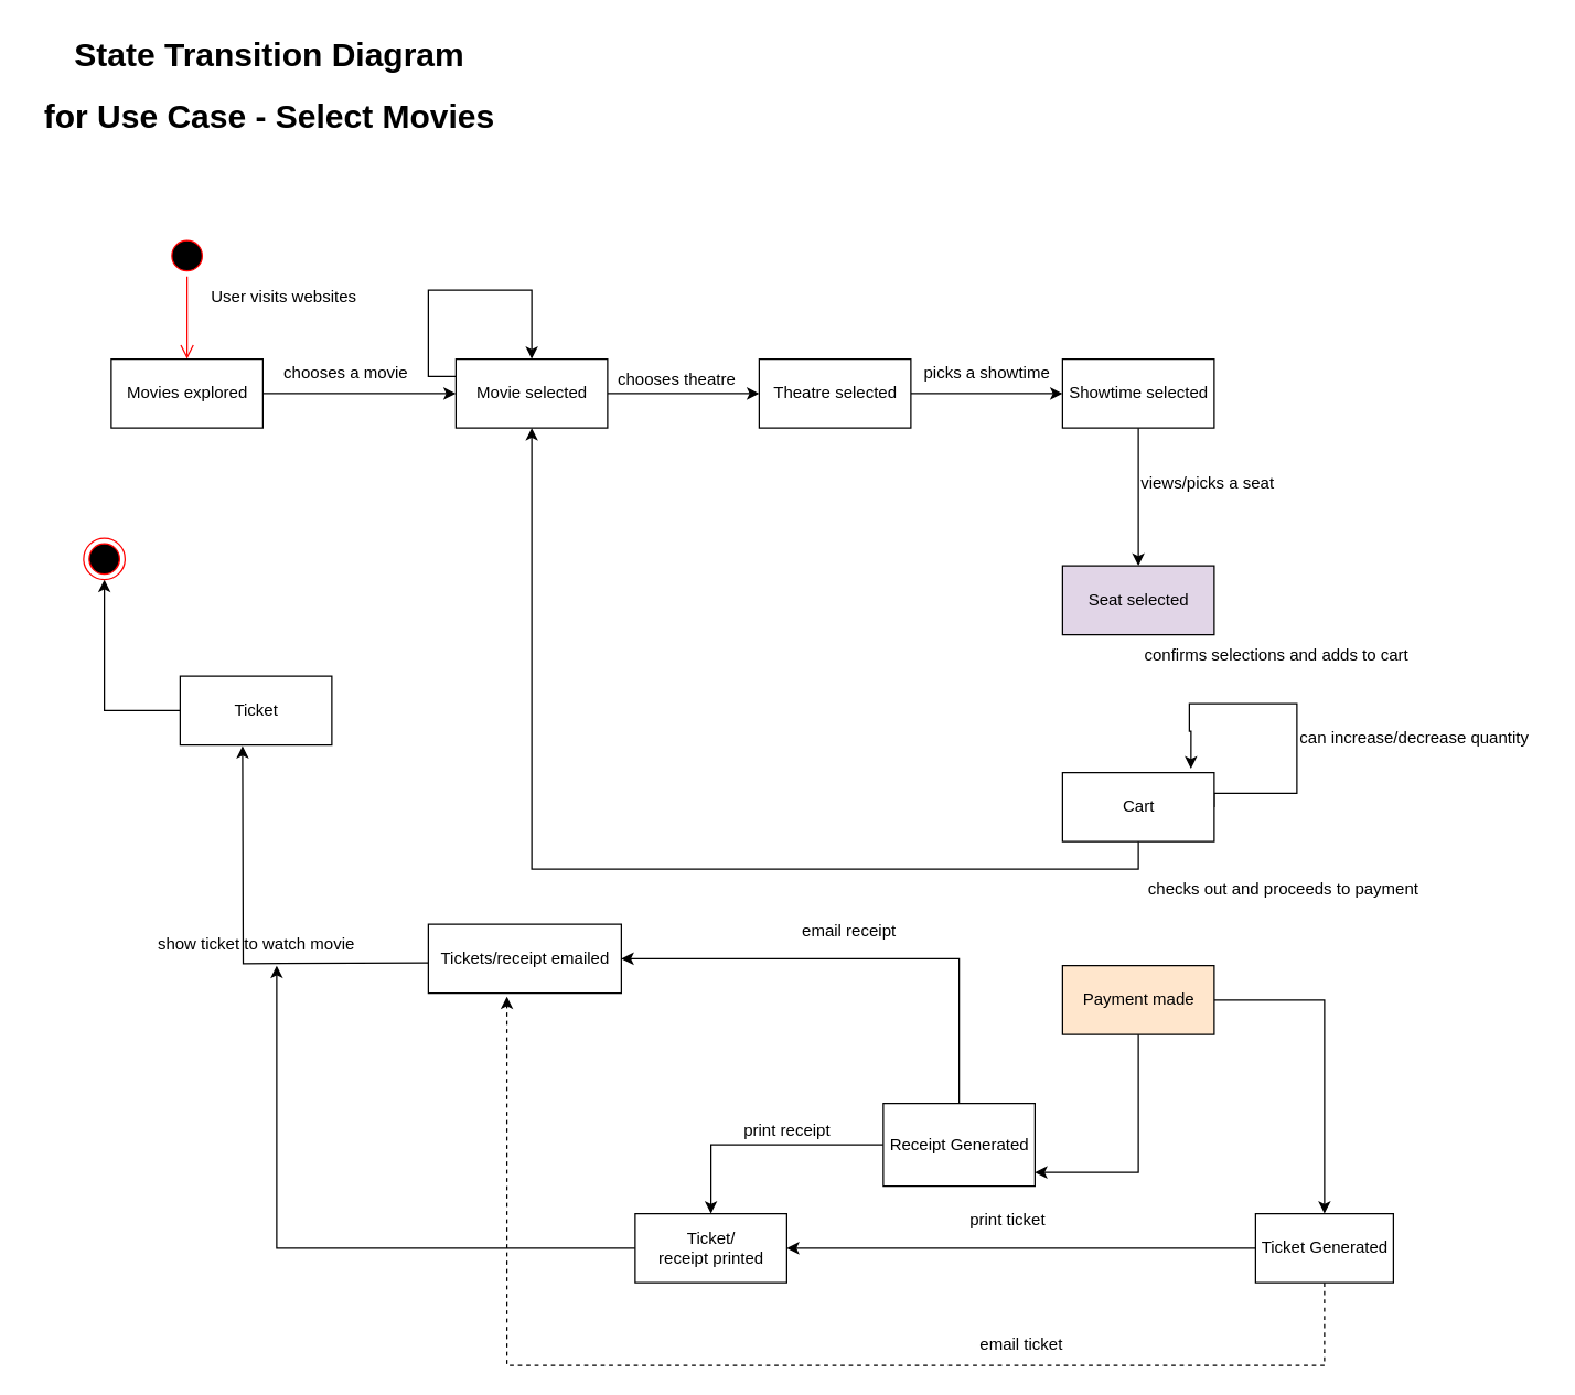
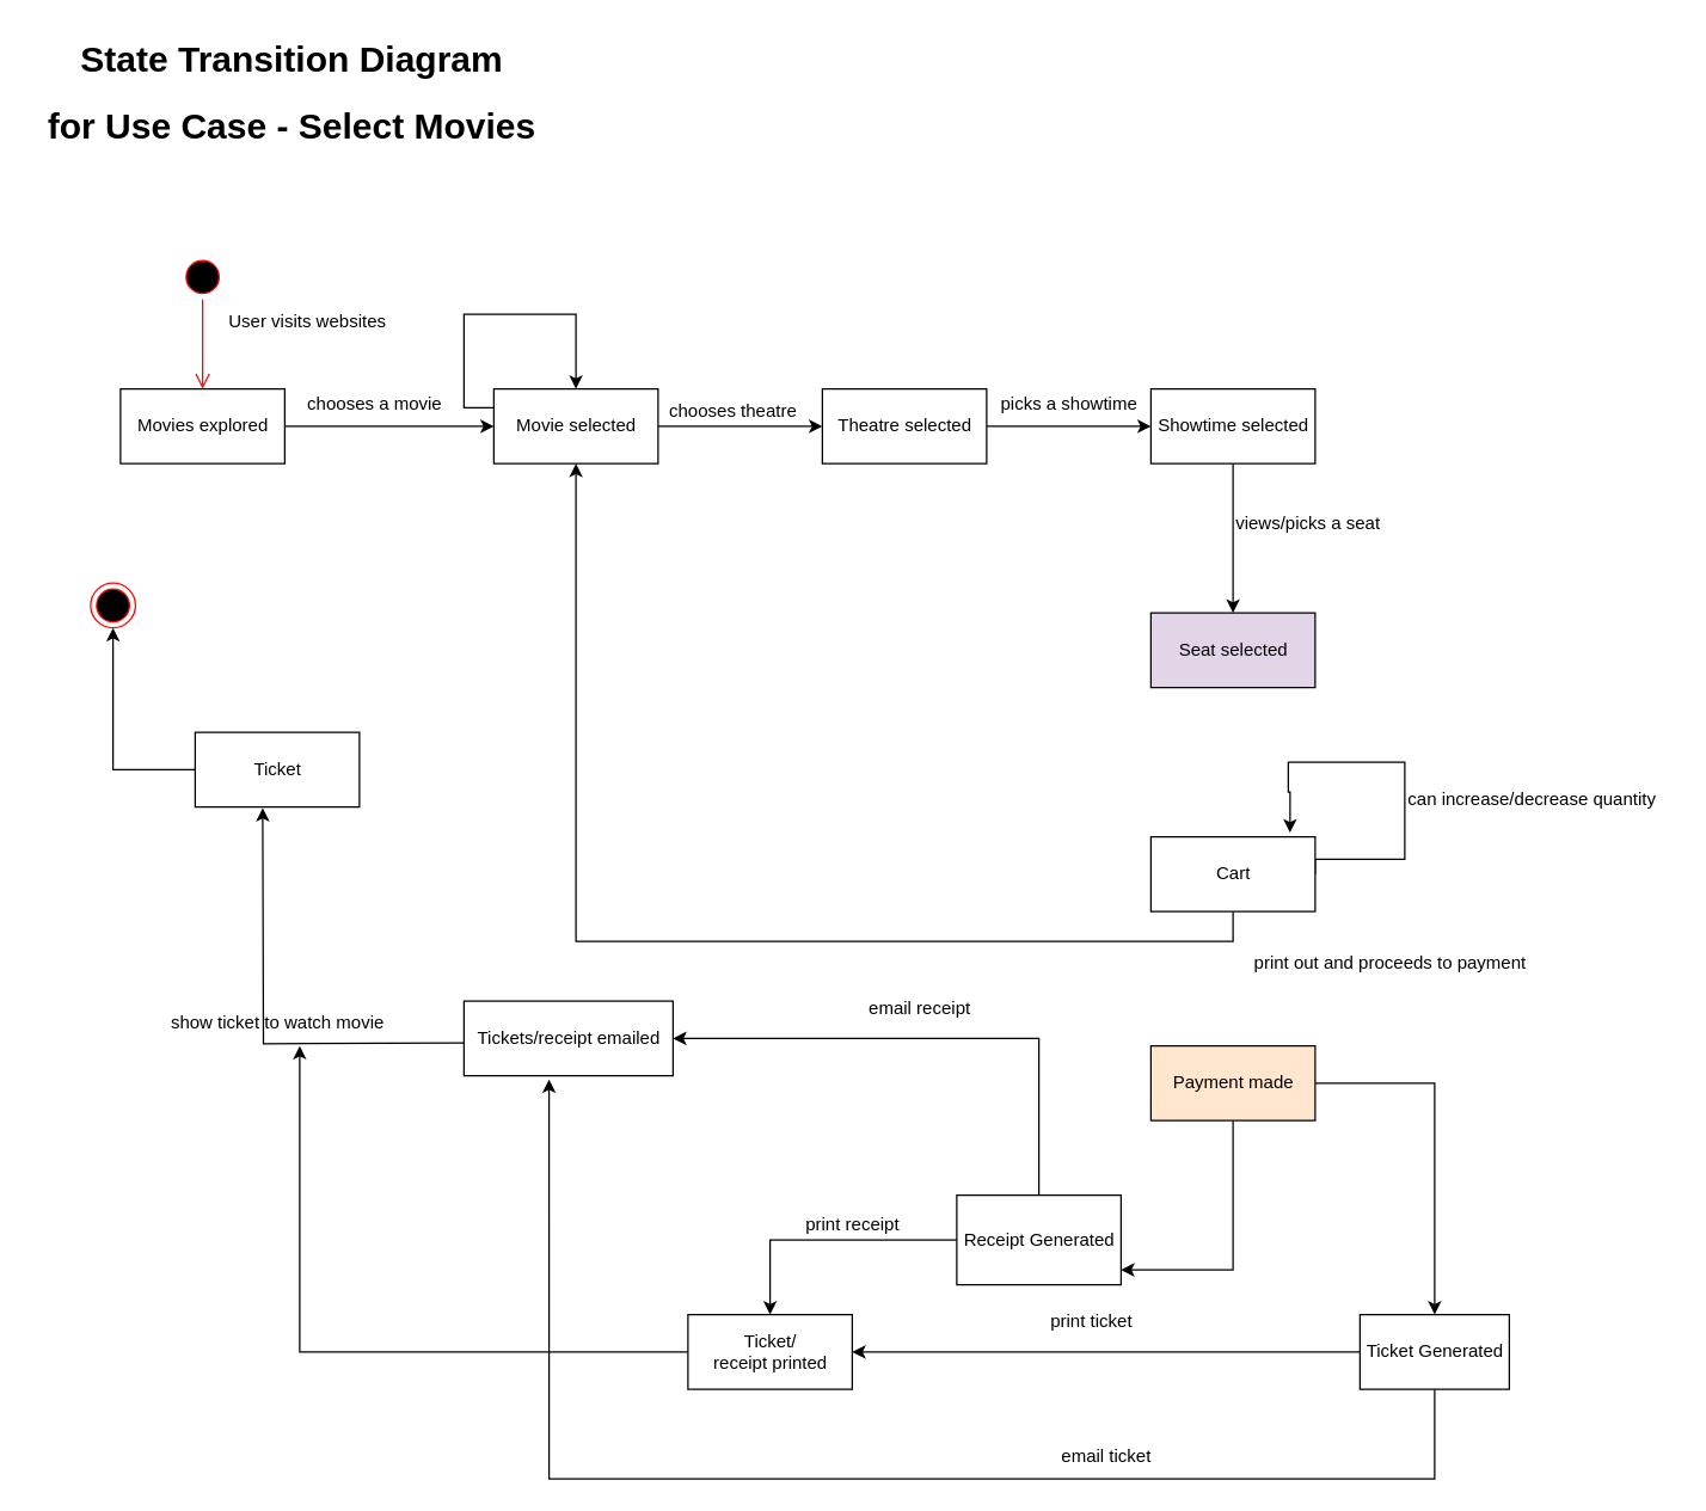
  <mxCell id="0" />
  <mxCell id="1" parent="0" />
  <mxCell id="2" value="" style="ellipse;html=1;shape=startState;fillColor=#000000;strokeColor=#ff0000;" parent="1" vertex="1"><mxGeometry x="120" y="170" width="30" height="30" as="geometry" /></mxCell>
  <mxCell id="3" value="" style="edgeStyle=orthogonalEdgeStyle;html=1;verticalAlign=bottom;endArrow=open;endSize=8;strokeColor=#ff0000;rounded=0;" parent="1" source="2" edge="1"><mxGeometry relative="1" as="geometry"><mxPoint x="135" y="260" as="targetPoint" /></mxGeometry></mxCell>
  <mxCell id="4" style="edgeStyle=orthogonalEdgeStyle;rounded=0;orthogonalLoop=1;jettySize=auto;html=1;exitX=1;exitY=0.5;exitDx=0;exitDy=0;entryX=0;entryY=0.5;entryDx=0;entryDy=0;" parent="1" source="5" target="9" edge="1"><mxGeometry relative="1" as="geometry" /></mxCell>
  <mxCell id="5" value="Movies explored" style="html=1;strokeColor=#000000;" parent="1" vertex="1"><mxGeometry x="80" y="260" width="110" height="50" as="geometry" /></mxCell>
  <mxCell id="6" value="User visits websites" style="text;html=1;align=center;verticalAlign=middle;resizable=0;points=[];autosize=1;strokeColor=none;fillColor=none;" parent="1" vertex="1"><mxGeometry x="140" y="200" width="130" height="30" as="geometry" /></mxCell>
  <mxCell id="7" style="edgeStyle=orthogonalEdgeStyle;rounded=0;orthogonalLoop=1;jettySize=auto;html=1;" parent="1" source="9" target="12" edge="1"><mxGeometry relative="1" as="geometry" /></mxCell>
  <mxCell id="8" style="edgeStyle=orthogonalEdgeStyle;rounded=0;orthogonalLoop=1;jettySize=auto;html=1;exitX=0;exitY=0.25;exitDx=0;exitDy=0;entryX=0.5;entryY=0;entryDx=0;entryDy=0;" parent="1" source="9" target="9" edge="1"><mxGeometry relative="1" as="geometry"><mxPoint x="390" y="160" as="targetPoint" /><Array as="points"><mxPoint x="310" y="273" /><mxPoint x="310" y="210" /><mxPoint x="385" y="210" /></Array></mxGeometry></mxCell>
  <mxCell id="9" value="Movie selected" style="html=1;strokeColor=#000000;" parent="1" vertex="1"><mxGeometry x="330" y="260" width="110" height="50" as="geometry" /></mxCell>
  <mxCell id="10" value="chooses a movie" style="text;html=1;align=center;verticalAlign=middle;resizable=0;points=[];autosize=1;strokeColor=none;fillColor=none;" parent="1" vertex="1"><mxGeometry x="195" y="255" width="110" height="30" as="geometry" /></mxCell>
  <mxCell id="11" style="edgeStyle=orthogonalEdgeStyle;rounded=0;orthogonalLoop=1;jettySize=auto;html=1;exitX=1;exitY=0.5;exitDx=0;exitDy=0;entryX=0;entryY=0.5;entryDx=0;entryDy=0;" parent="1" source="12" target="15" edge="1"><mxGeometry relative="1" as="geometry" /></mxCell>
  <mxCell id="12" value="Theatre selected" style="html=1;strokeColor=#000000;" parent="1" vertex="1"><mxGeometry x="550" y="260" width="110" height="50" as="geometry" /></mxCell>
  <mxCell id="13" value="chooses theatre" style="text;html=1;align=center;verticalAlign=middle;resizable=0;points=[];autosize=1;strokeColor=none;fillColor=none;" parent="1" vertex="1"><mxGeometry x="435" y="260" width="110" height="30" as="geometry" /></mxCell>
  <mxCell id="14" style="edgeStyle=orthogonalEdgeStyle;rounded=0;orthogonalLoop=1;jettySize=auto;html=1;exitX=0.5;exitY=1;exitDx=0;exitDy=0;" parent="1" source="15" target="17" edge="1"><mxGeometry relative="1" as="geometry" /></mxCell>
  <mxCell id="15" value="Showtime selected" style="html=1;strokeColor=#000000;" parent="1" vertex="1"><mxGeometry x="770" y="260" width="110" height="50" as="geometry" /></mxCell>
  <mxCell id="16" value="picks a showtime" style="text;html=1;align=center;verticalAlign=middle;resizable=0;points=[];autosize=1;strokeColor=none;fillColor=none;" parent="1" vertex="1"><mxGeometry x="660" y="255" width="110" height="30" as="geometry" /></mxCell>
  <mxCell id="17" value="Seat selected" style="html=1;strokeColor=#000000;fillColor=#e1d5e7;" parent="1" vertex="1"><mxGeometry x="770" y="410" width="110" height="50" as="geometry" /></mxCell>
  <mxCell id="18" value="views/picks a seat" style="text;html=1;align=center;verticalAlign=middle;resizable=0;points=[];autosize=1;strokeColor=none;fillColor=none;" parent="1" vertex="1"><mxGeometry x="815" y="335" width="120" height="30" as="geometry" /></mxCell>
  <mxCell id="19" style="edgeStyle=orthogonalEdgeStyle;rounded=0;orthogonalLoop=1;jettySize=auto;html=1;exitX=1;exitY=0.5;exitDx=0;exitDy=0;entryX=0.847;entryY=-0.056;entryDx=0;entryDy=0;entryPerimeter=0;" parent="1" source="21" target="21" edge="1"><mxGeometry relative="1" as="geometry"><mxPoint x="900" y="630" as="targetPoint" /><Array as="points"><mxPoint x="880" y="575" /><mxPoint x="940" y="575" /><mxPoint x="940" y="510" /><mxPoint x="862" y="510" /><mxPoint x="862" y="530" /><mxPoint x="863" y="530" /></Array></mxGeometry></mxCell>
  <mxCell id="20" style="edgeStyle=orthogonalEdgeStyle;rounded=0;orthogonalLoop=1;jettySize=auto;html=1;exitX=0.5;exitY=1;exitDx=0;exitDy=0;" parent="1" source="21" target="9" edge="1"><mxGeometry relative="1" as="geometry" /></mxCell>
  <mxCell id="21" value="Cart" style="html=1;strokeColor=#000000;" parent="1" vertex="1"><mxGeometry x="770" y="560" width="110" height="50" as="geometry" /></mxCell>
- <mxCell id="22" value="confirms selections and adds to cart" style="text;html=1;align=center;verticalAlign=middle;resizable=0;points=[];autosize=1;strokeColor=none;fillColor=none;" parent="1" vertex="1"><mxGeometry x="820" y="460" width="210" height="30" as="geometry" /></mxCell>
  <mxCell id="23" value="can increase/decrease quantity" style="text;html=1;align=center;verticalAlign=middle;resizable=0;points=[];autosize=1;strokeColor=none;fillColor=none;" parent="1" vertex="1"><mxGeometry x="930" y="520" width="190" height="30" as="geometry" /></mxCell>
  <mxCell id="24" style="edgeStyle=orthogonalEdgeStyle;rounded=0;orthogonalLoop=1;jettySize=auto;html=1;exitX=1;exitY=0.5;exitDx=0;exitDy=0;entryX=0.5;entryY=0;entryDx=0;entryDy=0;" parent="1" source="26" target="36" edge="1"><mxGeometry relative="1" as="geometry" /></mxCell>
  <mxCell id="25" style="edgeStyle=orthogonalEdgeStyle;rounded=0;orthogonalLoop=1;jettySize=auto;html=1;exitX=0.5;exitY=1;exitDx=0;exitDy=0;" parent="1" source="26" edge="1"><mxGeometry relative="1" as="geometry"><mxPoint x="750" y="850" as="targetPoint" /><Array as="points"><mxPoint x="825" y="850" /></Array></mxGeometry></mxCell>
  <mxCell id="26" value="Payment made" style="html=1;strokeColor=#000000;fillColor=#ffe6cc;" parent="1" vertex="1"><mxGeometry x="770" y="700" width="110" height="50" as="geometry" /></mxCell>
- <mxCell id="27" value="checks out and proceeds to payment" style="text;html=1;align=center;verticalAlign=middle;resizable=0;points=[];autosize=1;strokeColor=none;fillColor=none;" parent="1" vertex="1"><mxGeometry x="820" y="630" width="220" height="30" as="geometry" /></mxCell>
+ <mxCell id="27" value="print out and proceeds to payment" style="text;html=1;align=center;verticalAlign=middle;resizable=0;points=[];autosize=1;strokeColor=none;fillColor=none;" parent="1" vertex="1"><mxGeometry x="820" y="630" width="220" height="30" as="geometry" /></mxCell>
  <mxCell id="28" style="edgeStyle=orthogonalEdgeStyle;rounded=0;orthogonalLoop=1;jettySize=auto;html=1;exitX=0;exitY=0.5;exitDx=0;exitDy=0;entryX=0.411;entryY=1.152;entryDx=0;entryDy=0;entryPerimeter=0;" parent="1" edge="1"><mxGeometry relative="1" as="geometry"><mxPoint x="310" y="698" as="sourcePoint" /><mxPoint x="175.21" y="540.6" as="targetPoint" /></mxGeometry></mxCell>
  <mxCell id="29" value="Tickets/receipt emailed" style="html=1;strokeColor=#000000;" parent="1" vertex="1"><mxGeometry x="310" y="670" width="140" height="50" as="geometry" /></mxCell>
  <mxCell id="30" value="email receipt" style="text;html=1;align=center;verticalAlign=middle;resizable=0;points=[];autosize=1;strokeColor=none;fillColor=none;" parent="1" vertex="1"><mxGeometry x="570" y="660" width="90" height="30" as="geometry" /></mxCell>
  <mxCell id="31" style="edgeStyle=orthogonalEdgeStyle;rounded=0;orthogonalLoop=1;jettySize=auto;html=1;exitX=0.5;exitY=0;exitDx=0;exitDy=0;entryX=1;entryY=0.5;entryDx=0;entryDy=0;" parent="1" source="33" target="29" edge="1"><mxGeometry relative="1" as="geometry" /></mxCell>
  <mxCell id="32" style="edgeStyle=orthogonalEdgeStyle;rounded=0;orthogonalLoop=1;jettySize=auto;html=1;exitX=0;exitY=0.5;exitDx=0;exitDy=0;entryX=0.5;entryY=0;entryDx=0;entryDy=0;" parent="1" source="33" target="40" edge="1"><mxGeometry relative="1" as="geometry" /></mxCell>
  <mxCell id="33" value="Receipt Generated" style="html=1;strokeColor=#000000;" parent="1" vertex="1"><mxGeometry x="640" y="800" width="110" height="60" as="geometry" /></mxCell>
- <mxCell id="34" style="edgeStyle=orthogonalEdgeStyle;rounded=0;orthogonalLoop=1;jettySize=auto;html=1;exitX=0.5;exitY=1;exitDx=0;exitDy=0;entryX=0.407;entryY=1.048;entryDx=0;entryDy=0;entryPerimeter=0;dashed=1;" parent="1" source="36" target="29" edge="1"><mxGeometry relative="1" as="geometry"><mxPoint x="390" y="860" as="targetPoint" /><Array as="points"><mxPoint x="955" y="990" /><mxPoint x="385" y="990" /></Array></mxGeometry></mxCell>
+ <mxCell id="34" style="edgeStyle=orthogonalEdgeStyle;rounded=0;orthogonalLoop=1;jettySize=auto;html=1;exitX=0.5;exitY=1;exitDx=0;exitDy=0;entryX=0.407;entryY=1.048;entryDx=0;entryDy=0;entryPerimeter=0;" parent="1" source="36" target="29" edge="1"><mxGeometry relative="1" as="geometry"><mxPoint x="390" y="860" as="targetPoint" /><Array as="points"><mxPoint x="955" y="990" /><mxPoint x="385" y="990" /></Array></mxGeometry></mxCell>
  <mxCell id="35" style="edgeStyle=orthogonalEdgeStyle;rounded=0;orthogonalLoop=1;jettySize=auto;html=1;exitX=0;exitY=0.5;exitDx=0;exitDy=0;" parent="1" source="36" target="40" edge="1"><mxGeometry relative="1" as="geometry" /></mxCell>
  <mxCell id="36" value="Ticket Generated" style="html=1;strokeColor=#000000;" parent="1" vertex="1"><mxGeometry x="910" y="880" width="100" height="50" as="geometry" /></mxCell>
  <mxCell id="37" value="email ticket" style="text;html=1;align=center;verticalAlign=middle;resizable=0;points=[];autosize=1;strokeColor=none;fillColor=none;" parent="1" vertex="1"><mxGeometry x="700" y="960" width="80" height="30" as="geometry" /></mxCell>
  <mxCell id="38" value="print ticket" style="text;html=1;align=center;verticalAlign=middle;resizable=0;points=[];autosize=1;strokeColor=none;fillColor=none;" parent="1" vertex="1"><mxGeometry x="690" y="870" width="80" height="30" as="geometry" /></mxCell>
  <mxCell id="39" style="edgeStyle=orthogonalEdgeStyle;rounded=0;orthogonalLoop=1;jettySize=auto;html=1;exitX=0;exitY=0.5;exitDx=0;exitDy=0;" parent="1" source="40" edge="1"><mxGeometry relative="1" as="geometry"><mxPoint x="200" y="700" as="targetPoint" /><Array as="points"><mxPoint x="200" y="905" /></Array></mxGeometry></mxCell>
  <mxCell id="40" value="Ticket/&lt;br&gt;receipt printed" style="html=1;strokeColor=#000000;" parent="1" vertex="1"><mxGeometry x="460" y="880" width="110" height="50" as="geometry" /></mxCell>
  <mxCell id="41" value="print receipt" style="text;html=1;align=center;verticalAlign=middle;resizable=0;points=[];autosize=1;strokeColor=none;fillColor=none;" parent="1" vertex="1"><mxGeometry x="525" y="805" width="90" height="30" as="geometry" /></mxCell>
  <mxCell id="42" style="edgeStyle=orthogonalEdgeStyle;rounded=0;orthogonalLoop=1;jettySize=auto;html=1;exitX=0;exitY=0.5;exitDx=0;exitDy=0;entryX=0.5;entryY=1;entryDx=0;entryDy=0;" parent="1" source="43" target="45" edge="1"><mxGeometry relative="1" as="geometry" /></mxCell>
  <mxCell id="43" value="Ticket" style="html=1;strokeColor=#000000;" parent="1" vertex="1"><mxGeometry x="130" y="490" width="110" height="50" as="geometry" /></mxCell>
  <mxCell id="44" value="show ticket to watch movie" style="text;html=1;align=center;verticalAlign=middle;resizable=0;points=[];autosize=1;strokeColor=none;fillColor=none;" parent="1" vertex="1"><mxGeometry x="100" y="670" width="170" height="30" as="geometry" /></mxCell>
  <mxCell id="45" value="" style="ellipse;html=1;shape=endState;fillColor=#000000;strokeColor=#ff0000;" parent="1" vertex="1"><mxGeometry x="60" y="390" width="30" height="30" as="geometry" /></mxCell>
  <mxCell id="46" value="&lt;h1&gt;State Transition Diagram&lt;/h1&gt;&lt;div&gt;&lt;h1 style=&quot;&quot;&gt;for Use Case - Select Movies&lt;/h1&gt;&lt;/div&gt;" style="text;html=1;strokeColor=none;fillColor=none;spacing=5;spacingTop=-20;whiteSpace=wrap;overflow=hidden;rounded=0;align=center;" vertex="1" parent="1"><mxGeometry x="20" y="20" width="350" height="90" as="geometry" /></mxCell>
